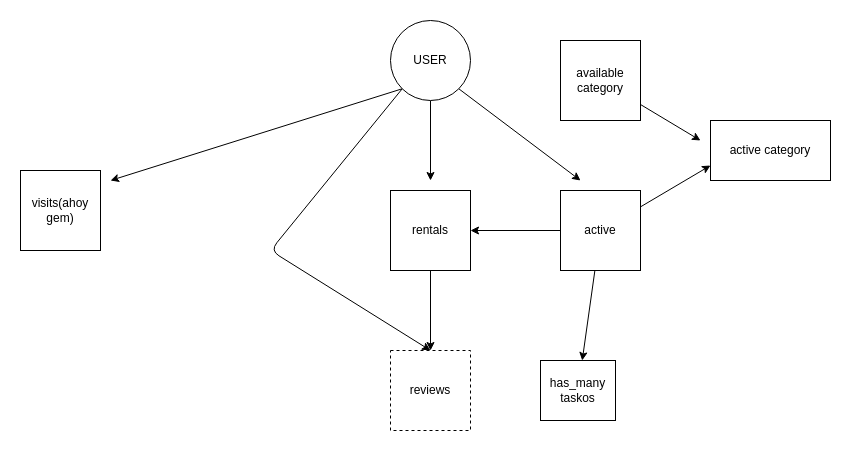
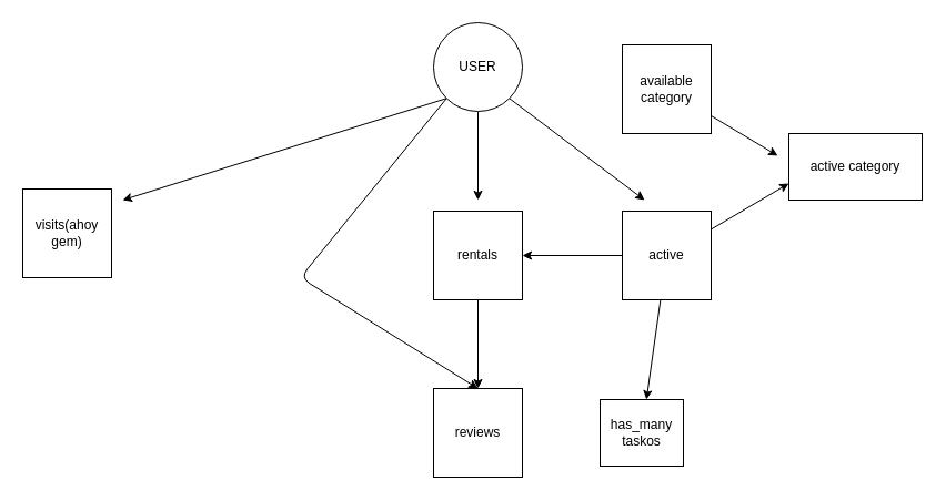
  <mxCell id="0" />
  <mxCell id="1" parent="0" />
  <mxCell id="2" style="edgeStyle=none;html=1;exitX=0.5;exitY=1;exitDx=0;exitDy=0;" parent="1" source="6" edge="1"><mxGeometry relative="1" as="geometry"><mxPoint x="430" y="180" as="targetPoint" /></mxGeometry></mxCell>
  <mxCell id="3" style="edgeStyle=none;html=1;exitX=1;exitY=1;exitDx=0;exitDy=0;" parent="1" source="6" edge="1"><mxGeometry relative="1" as="geometry"><mxPoint x="580" y="180" as="targetPoint" /></mxGeometry></mxCell>
  <mxCell id="4" style="edgeStyle=none;html=1;exitX=0;exitY=1;exitDx=0;exitDy=0;" parent="1" source="6" edge="1"><mxGeometry relative="1" as="geometry"><mxPoint x="110" y="180" as="targetPoint" /></mxGeometry></mxCell>
  <mxCell id="5" style="edgeStyle=none;html=1;exitX=0;exitY=1;exitDx=0;exitDy=0;entryX=0.5;entryY=0;entryDx=0;entryDy=0;" parent="1" source="6" target="13" edge="1"><mxGeometry relative="1" as="geometry"><Array as="points"><mxPoint x="270" y="250" /></Array></mxGeometry></mxCell>
  <mxCell id="6" value="USER" style="ellipse;whiteSpace=wrap;html=1;aspect=fixed;" parent="1" vertex="1"><mxGeometry x="390" y="20" width="80" height="80" as="geometry" /></mxCell>
  <mxCell id="7" value="" style="edgeStyle=none;html=1;" parent="1" source="10" target="12" edge="1"><mxGeometry relative="1" as="geometry" /></mxCell>
  <mxCell id="8" style="edgeStyle=none;html=1;entryX=0;entryY=0.75;entryDx=0;entryDy=0;" parent="1" source="10" target="17" edge="1"><mxGeometry relative="1" as="geometry" /></mxCell>
  <mxCell id="9" value="" style="edgeStyle=none;html=1;" edge="1" parent="1" source="10" target="18"><mxGeometry relative="1" as="geometry" /></mxCell>
  <mxCell id="10" value="active" style="whiteSpace=wrap;html=1;aspect=fixed;" parent="1" vertex="1"><mxGeometry x="560" y="190" width="80" height="80" as="geometry" /></mxCell>
  <mxCell id="11" value="" style="edgeStyle=none;html=1;" parent="1" source="12" target="13" edge="1"><mxGeometry relative="1" as="geometry" /></mxCell>
  <mxCell id="12" value="rentals" style="whiteSpace=wrap;html=1;aspect=fixed;" parent="1" vertex="1"><mxGeometry x="390" y="190" width="80" height="80" as="geometry" /></mxCell>
- <mxCell id="13" value="reviews" style="whiteSpace=wrap;html=1;aspect=fixed;dashed=1;" parent="1" vertex="1"><mxGeometry x="390" y="350" width="80" height="80" as="geometry" /></mxCell>
+ <mxCell id="13" value="reviews" style="whiteSpace=wrap;html=1;aspect=fixed;" parent="1" vertex="1"><mxGeometry x="390" y="350" width="80" height="80" as="geometry" /></mxCell>
  <mxCell id="14" value="visits(ahoy gem)" style="whiteSpace=wrap;html=1;aspect=fixed;" parent="1" vertex="1"><mxGeometry x="20" y="170" width="80" height="80" as="geometry" /></mxCell>
  <mxCell id="15" style="edgeStyle=none;html=1;" parent="1" source="16" edge="1"><mxGeometry relative="1" as="geometry"><mxPoint x="700" y="140" as="targetPoint" /></mxGeometry></mxCell>
  <mxCell id="16" value="available category" style="whiteSpace=wrap;html=1;aspect=fixed;" parent="1" vertex="1"><mxGeometry x="560" y="40" width="80" height="80" as="geometry" /></mxCell>
  <mxCell id="17" value="active category&lt;br&gt;" style="rounded=0;whiteSpace=wrap;html=1;" parent="1" vertex="1"><mxGeometry x="710" y="120" width="120" height="60" as="geometry" /></mxCell>
  <mxCell id="18" value="has_many taskos" style="whiteSpace=wrap;html=1;" vertex="1" parent="1"><mxGeometry x="540" y="360" width="75" height="60" as="geometry" /></mxCell>
